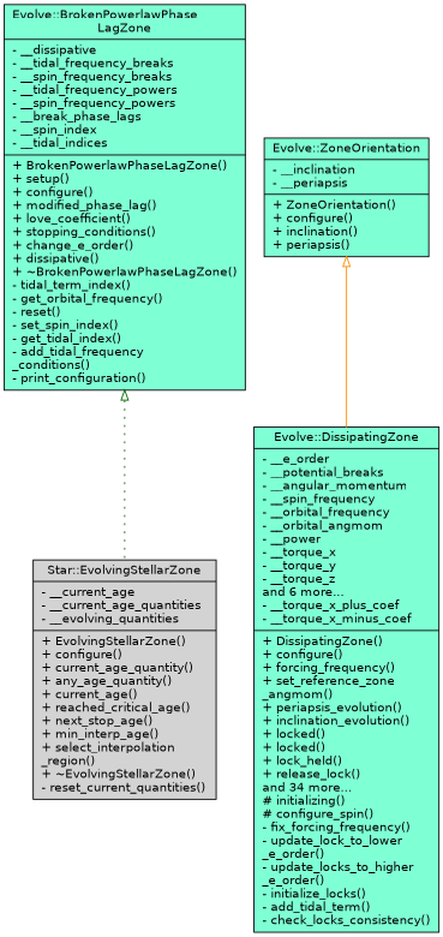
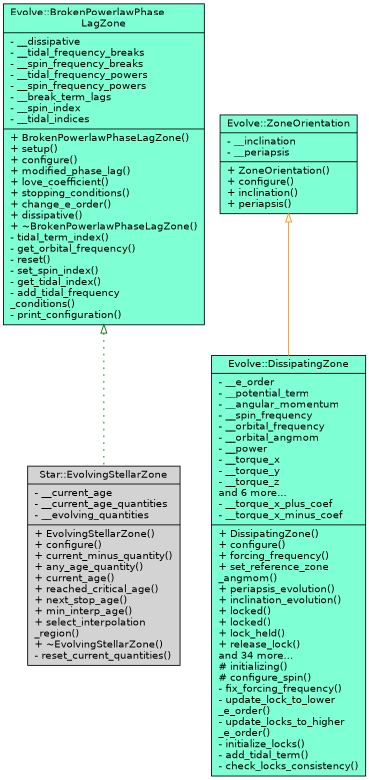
  digraph {
    node [color=black fillcolor=aquamarine fontname=Helvetica fontsize=12 shape=record style=filled]
    edge [arrowtail=onormal dir=back fontname=Helvetica fontsize=12 labelfontname=Helvetica labelfontsize=12]
-   n1 [fillcolor=lightgrey height=0.2 label="{Star::EvolvingStellarZone\n|- __current_age\l- __current_age_quantities\l- __evolving_quantities\l|+ EvolvingStellarZone()\l+ configure()\l+ current_age_quantity()\l+ any_age_quantity()\l+ current_age()\l+ reached_critical_age()\l+ next_stop_age()\l+ min_interp_age()\l+ select_interpolation\l_region()\l+ ~EvolvingStellarZone()\l- reset_current_quantities()\l}" width=0.4]
-   n2 [height=0.2 label="{Evolve::BrokenPowerlawPhase\lLagZone\n|- __dissipative\l- __tidal_frequency_breaks\l- __spin_frequency_breaks\l- __tidal_frequency_powers\l- __spin_frequency_powers\l- __break_phase_lags\l- __spin_index\l- __tidal_indices\l|+ BrokenPowerlawPhaseLagZone()\l+ setup()\l+ configure()\l+ modified_phase_lag()\l+ love_coefficient()\l+ stopping_conditions()\l+ change_e_order()\l+ dissipative()\l+ ~BrokenPowerlawPhaseLagZone()\l- tidal_term_index()\l- get_orbital_frequency()\l- reset()\l- set_spin_index()\l- get_tidal_index()\l- add_tidal_frequency\l_conditions()\l- print_configuration()\l}" width=0.4]
-   n3 [height=0.2 label="{Evolve::DissipatingZone\n|- __e_order\l- __potential_breaks\l- __angular_momentum\l- __spin_frequency\l- __orbital_frequency\l- __orbital_angmom\l- __power\l- __torque_x\l- __torque_y\l- __torque_z\land 6 more...\l- __torque_x_plus_coef\l- __torque_x_minus_coef\l|+ DissipatingZone()\l+ configure()\l+ forcing_frequency()\l+ set_reference_zone\l_angmom()\l+ periapsis_evolution()\l+ inclination_evolution()\l+ locked()\l+ locked()\l+ lock_held()\l+ release_lock()\land 34 more...\l# initializing()\l# configure_spin()\l- fix_forcing_frequency()\l- update_lock_to_lower\l_e_order()\l- update_locks_to_higher\l_e_order()\l- initialize_locks()\l- add_tidal_term()\l- check_locks_consistency()\l}" width=0.4]
+   n1 [fillcolor=lightgrey height=0.2 label="{Star::EvolvingStellarZone\n|- __current_age\l- __current_age_quantities\l- __evolving_quantities\l|+ EvolvingStellarZone()\l+ configure()\l+ current_minus_quantity()\l+ any_age_quantity()\l+ current_age()\l+ reached_critical_age()\l+ next_stop_age()\l+ min_interp_age()\l+ select_interpolation\l_region()\l+ ~EvolvingStellarZone()\l- reset_current_quantities()\l}" width=0.4]
+   n2 [height=0.2 label="{Evolve::BrokenPowerlawPhase\lLagZone\n|- __dissipative\l- __tidal_frequency_breaks\l- __spin_frequency_breaks\l- __tidal_frequency_powers\l- __spin_frequency_powers\l- __break_term_lags\l- __spin_index\l- __tidal_indices\l|+ BrokenPowerlawPhaseLagZone()\l+ setup()\l+ configure()\l+ modified_phase_lag()\l+ love_coefficient()\l+ stopping_conditions()\l+ change_e_order()\l+ dissipative()\l+ ~BrokenPowerlawPhaseLagZone()\l- tidal_term_index()\l- get_orbital_frequency()\l- reset()\l- set_spin_index()\l- get_tidal_index()\l- add_tidal_frequency\l_conditions()\l- print_configuration()\l}" width=0.4]
+   n3 [height=0.2 label="{Evolve::DissipatingZone\n|- __e_order\l- __potential_term\l- __angular_momentum\l- __spin_frequency\l- __orbital_frequency\l- __orbital_angmom\l- __power\l- __torque_x\l- __torque_y\l- __torque_z\land 6 more...\l- __torque_x_plus_coef\l- __torque_x_minus_coef\l|+ DissipatingZone()\l+ configure()\l+ forcing_frequency()\l+ set_reference_zone\l_angmom()\l+ periapsis_evolution()\l+ inclination_evolution()\l+ locked()\l+ locked()\l+ lock_held()\l+ release_lock()\land 34 more...\l# initializing()\l# configure_spin()\l- fix_forcing_frequency()\l- update_lock_to_lower\l_e_order()\l- update_locks_to_higher\l_e_order()\l- initialize_locks()\l- add_tidal_term()\l- check_locks_consistency()\l}" width=0.4]
    n4 [height=0.2 label="{Evolve::ZoneOrientation\n|- __inclination\l- __periapsis\l|+ ZoneOrientation()\l+ configure()\l+ inclination()\l+ periapsis()\l}" width=0.4]
    n2 -> n1 [color=darkgreen style=dotted]
    n4 -> n3 [color=darkorange style=solid]
  }
